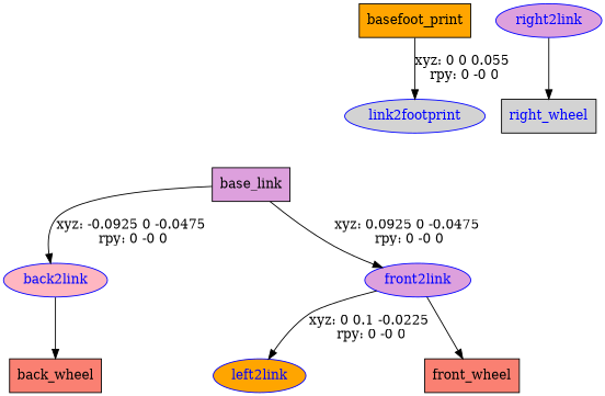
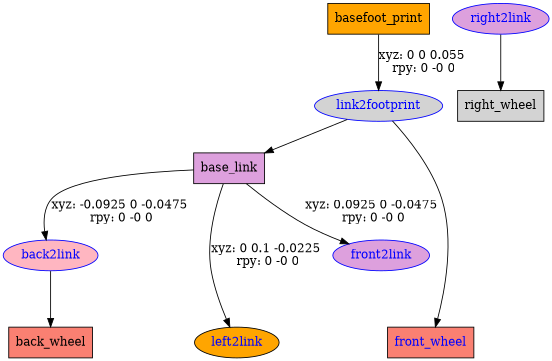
  digraph {
    node [fillcolor=plum shape=box style=filled]
    n1 [fillcolor=orange label=basefoot_print]
    link2footprint [color=blue fillcolor=lightgrey fontcolor=blue shape=ellipse]
    n3 [label=base_link]
    back2link [color=blue fillcolor=lightpink fontcolor=blue shape=ellipse]
    front2link [color=blue fontcolor=blue shape=ellipse]
-   left2link [color=blue fillcolor=orange fontcolor=blue shape=ellipse]
+   left2link [color=black fillcolor=orange fontcolor=blue shape=ellipse]
    n7 [fillcolor=salmon label=back_wheel]
-   n8 [fillcolor=salmon label=front_wheel]
+   n8 [fillcolor=salmon label=front_wheel fontcolor=blue]
    right2link [color=blue fontcolor=blue shape=ellipse]
-   n10 [fillcolor=lightgrey label=right_wheel fontcolor=blue]
+   n10 [fillcolor=lightgrey label=right_wheel]
    n1 -> link2footprint [label="xyz: 0 0 0.055 \nrpy: 0 -0 0"]
+   link2footprint -> n3
    n3 -> back2link [label="xyz: -0.0925 0 -0.0475 \nrpy: 0 -0 0"]
    n3 -> front2link [label="xyz: 0.0925 0 -0.0475 \nrpy: 0 -0 0"]
-   front2link -> left2link [label="xyz: 0 0.1 -0.0225 \nrpy: 0 -0 0"]
+   n3 -> left2link [label="xyz: 0 0.1 -0.0225 \nrpy: 0 -0 0"]
    back2link -> n7
-   front2link -> n8
+   link2footprint -> n8
    right2link -> n10
  }
